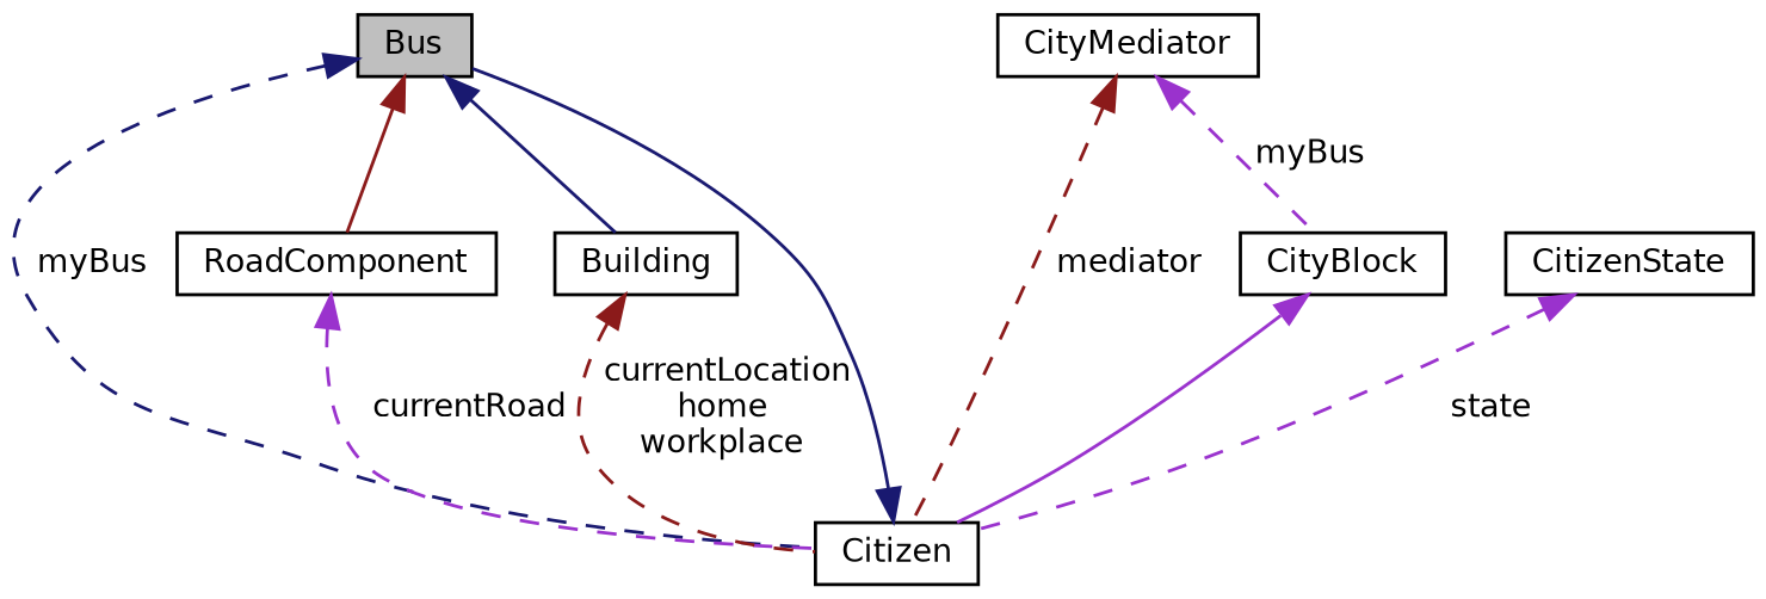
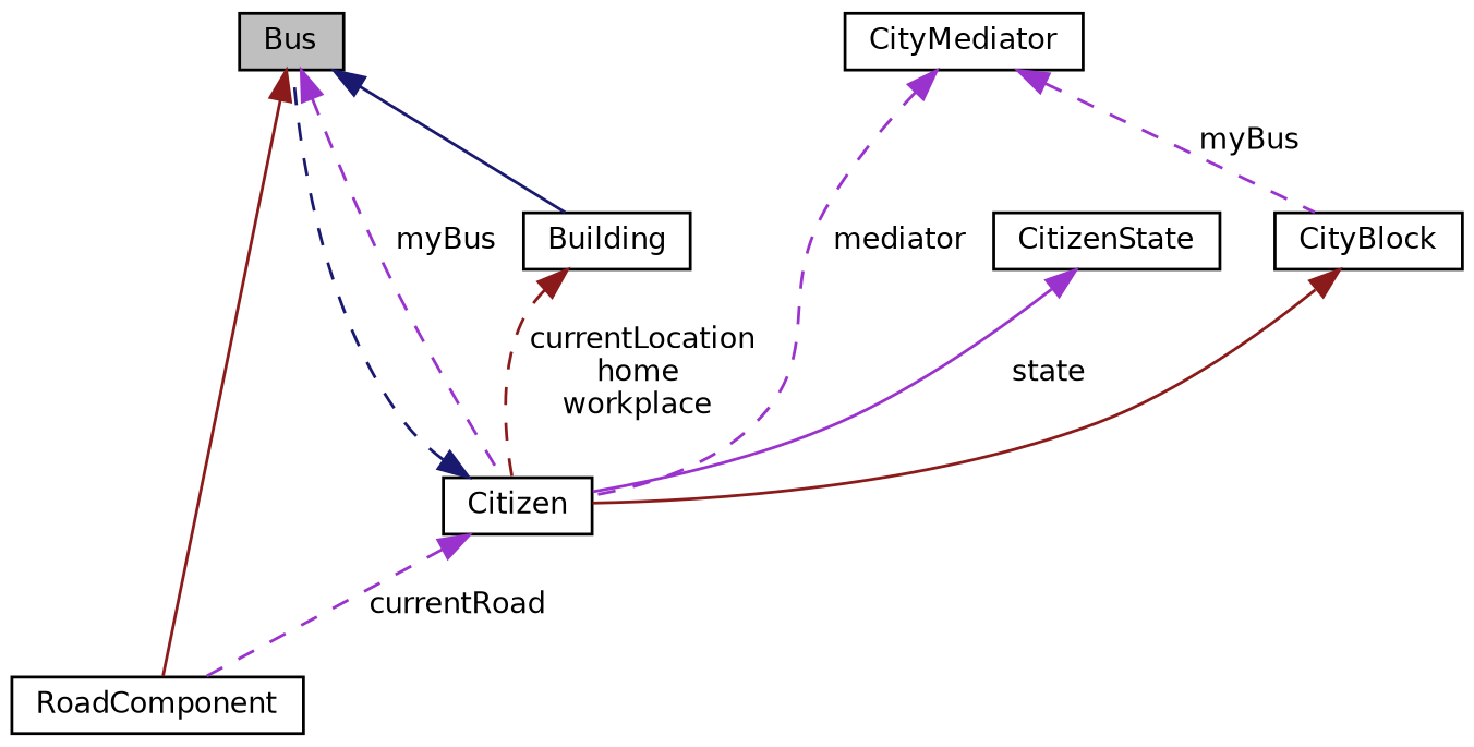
  digraph {
    node [color=black fillcolor=white fontname=Helvetica fontsize=10 shape=record style=filled]
    edge [color=darkorchid3 dir=back fontname=Helvetica fontsize=10 labelfontname=Helvetica labelfontsize=10 style=dashed]
    n1 [fillcolor=grey75 fontcolor=black height=0.2 label=Bus width=0.4]
    n2 [height=0.2 label=Citizen width=0.4]
    n3 [height=0.2 label=RoadComponent width=0.4]
    n4 [height=0.2 label=Building width=0.4]
    n5 [height=0.2 label=CityBlock width=0.4]
    n6 [height=0.2 label=CityMediator width=0.4]
    n7 [height=0.2 label=CitizenState width=0.4]
-   n1 -> n2 [color=midnightblue label=" myBus"]
+   n1 -> n2 [label=" myBus"]
    n1 -> n3 [color=firebrick4 style=solid]
    n1 -> n4 [color=midnightblue style=solid]
-   n2 -> n1 [color=midnightblue style=solid]
-   n3 -> n2 [label=" currentRoad"]
+   n2 -> n1 [color=midnightblue]
+   n2 -> n3 [label=" currentRoad"]
    n4 -> n2 [color=firebrick4 label=" currentLocation\nhome\nworkplace"]
-   n5 -> n2 [style=solid]
-   n6 -> n2 [color=firebrick4 label=" mediator"]
+   n5 -> n2 [color=firebrick4 style=solid]
+   n6 -> n2 [label=" mediator"]
    n6 -> n5 [label=" myBus"]
-   n7 -> n2 [label=" state"]
+   n7 -> n2 [label=" state" style=solid]
  }
